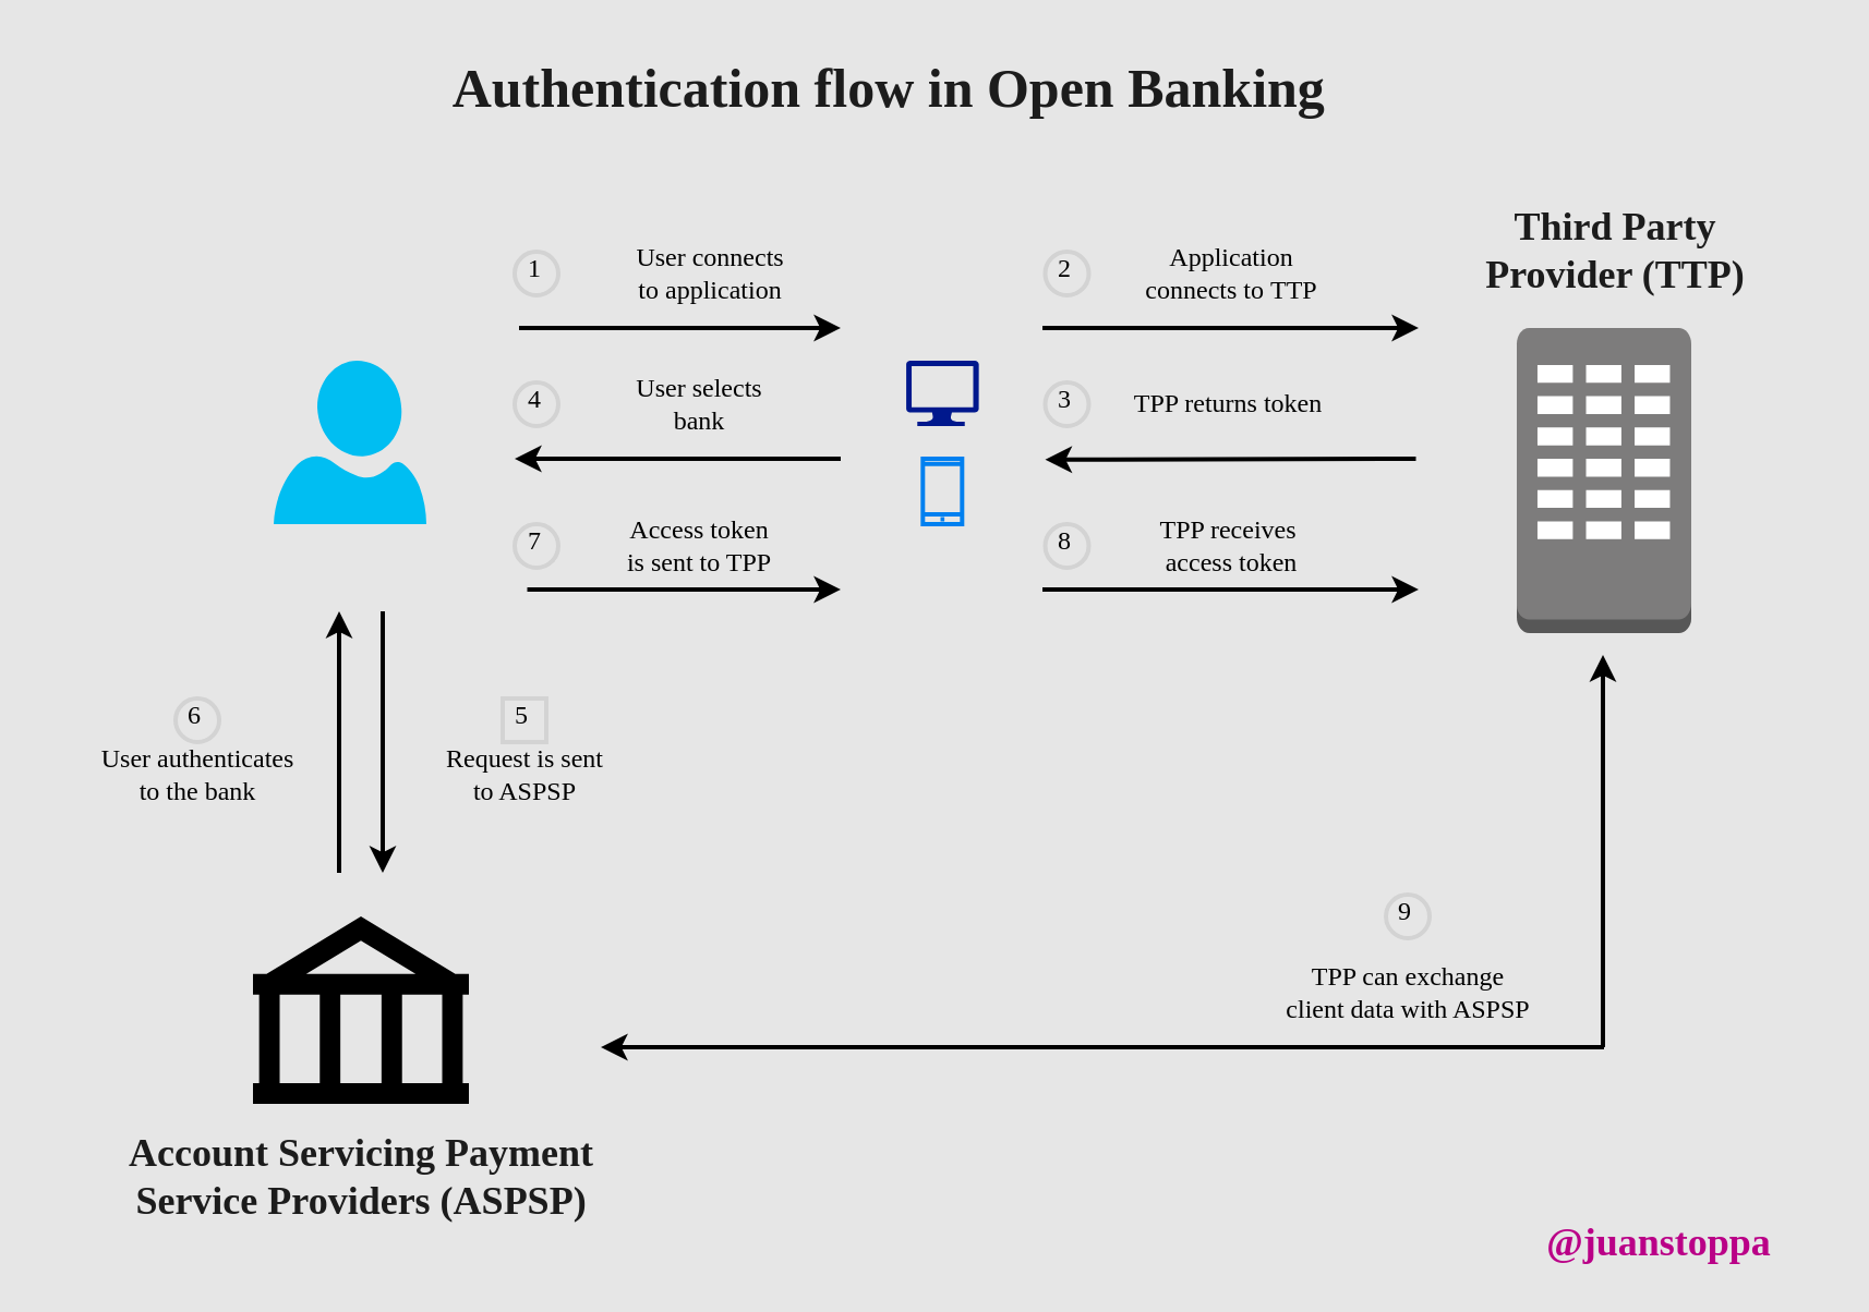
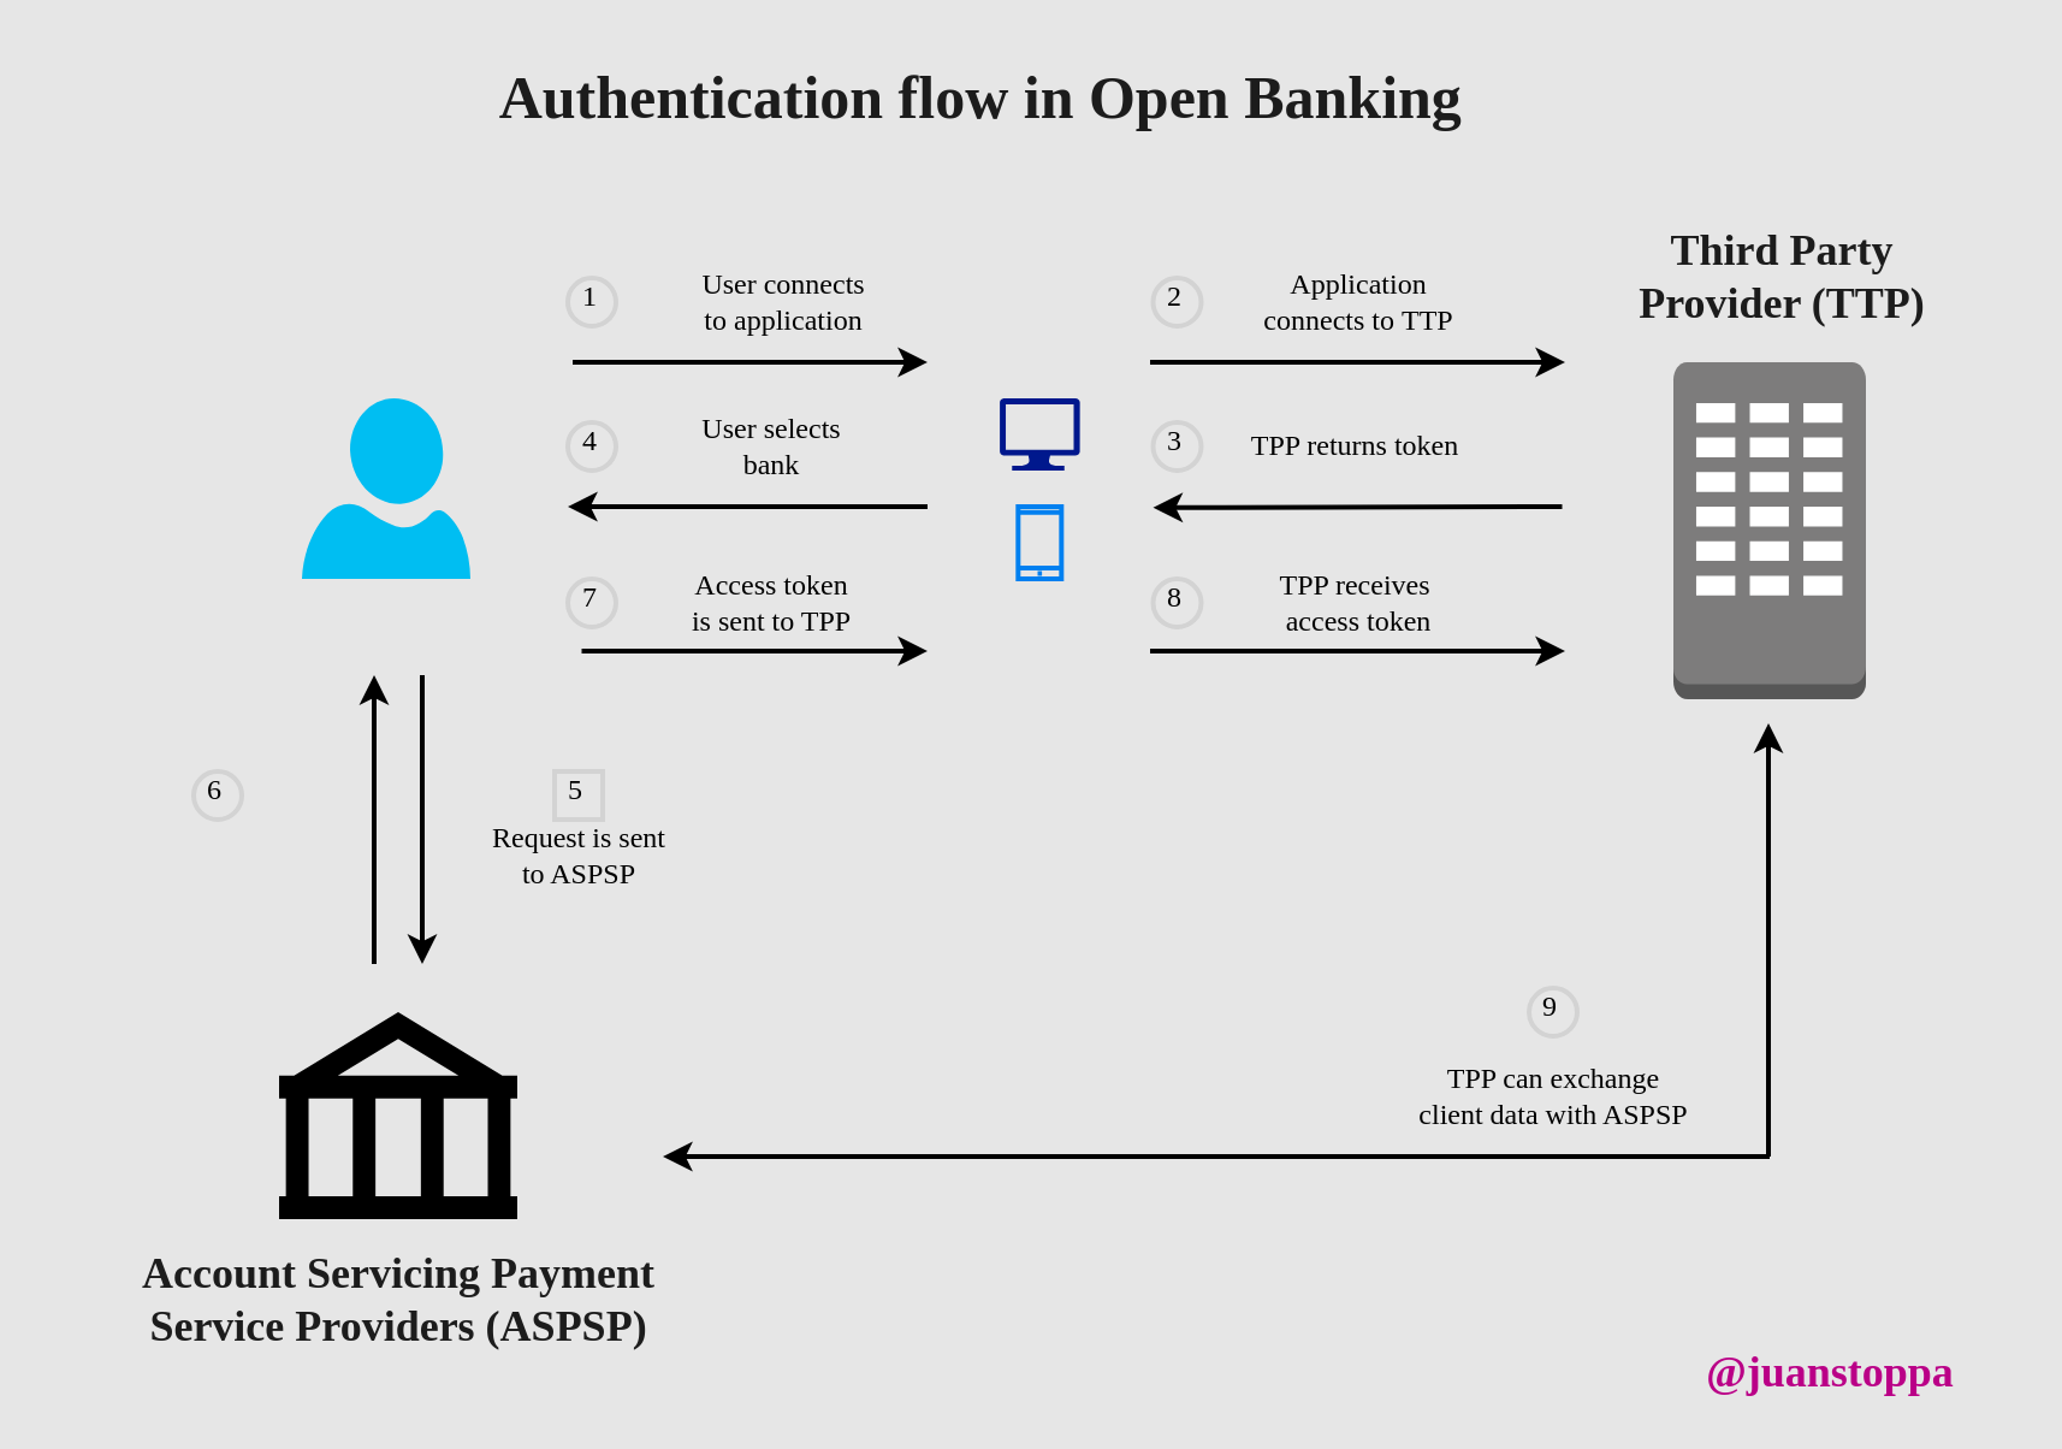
  <mxCell id="0" />
  <mxCell id="1" parent="0" />
  <mxCell id="2" value="" style="verticalLabelPosition=bottom;html=1;verticalAlign=top;align=center;strokeColor=none;fillColor=#00BEF2;shape=mxgraph.azure.user;fontFamily=Verdana;" vertex="1" parent="1"><mxGeometry x="125" y="165" width="70" height="75" as="geometry" /></mxCell>
  <mxCell id="3" value="" style="aspect=fixed;pointerEvents=1;shadow=0;dashed=0;html=1;strokeColor=none;labelPosition=center;verticalLabelPosition=bottom;verticalAlign=top;align=center;fillColor=#00188D;shape=mxgraph.azure.computer;fontFamily=Verdana;" vertex="1" parent="1"><mxGeometry x="415" y="165" width="33.33" height="30" as="geometry" /></mxCell>
  <mxCell id="4" value="" style="html=1;verticalLabelPosition=bottom;align=center;labelBackgroundColor=none;verticalAlign=top;strokeWidth=2;strokeColor=#0080F0;shadow=0;dashed=0;shape=mxgraph.ios7.icons.smartphone;fontFamily=Verdana;fillColor=none;" vertex="1" parent="1"><mxGeometry x="422.66" y="210" width="18" height="30" as="geometry" /></mxCell>
  <mxCell id="5" value="" style="endArrow=classic;html=1;strokeWidth=2;fontFamily=Verdana;" edge="1" parent="1"><mxGeometry width="50" height="50" relative="1" as="geometry"><mxPoint x="237.5" y="150" as="sourcePoint" /><mxPoint x="385" y="150" as="targetPoint" /></mxGeometry></mxCell>
  <mxCell id="6" value="User connects &lt;br&gt;to application" style="text;html=1;resizable=0;autosize=1;align=center;verticalAlign=middle;points=[];fillColor=none;strokeColor=none;rounded=0;fontFamily=Verdana;" vertex="1" parent="1"><mxGeometry x="275" y="110" width="100" height="30" as="geometry" /></mxCell>
  <mxCell id="7" value="1" style="ellipse;whiteSpace=wrap;html=1;aspect=fixed;strokeWidth=2;fontFamily=Verdana;spacingBottom=4;spacingRight=2;strokeColor=#d3d3d3;labelBackgroundColor=none;fillColor=none;" vertex="1" parent="1"><mxGeometry x="235.5" y="115" width="20" height="20" as="geometry" /></mxCell>
  <mxCell id="8" value="" style="outlineConnect=0;dashed=0;verticalLabelPosition=bottom;verticalAlign=top;align=center;html=1;shape=mxgraph.aws3.corporate_data_center;fillColor=#7D7C7C;gradientColor=none;fontFamily=Verdana;labelBackgroundColor=none;" vertex="1" parent="1"><mxGeometry x="695" y="150" width="80" height="140" as="geometry" /></mxCell>
  <mxCell id="9" value="" style="endArrow=classic;html=1;strokeWidth=2;fontFamily=Verdana;" edge="1" parent="1"><mxGeometry width="50" height="50" relative="1" as="geometry"><mxPoint x="477.5" y="150" as="sourcePoint" /><mxPoint x="650" y="150" as="targetPoint" /></mxGeometry></mxCell>
  <mxCell id="10" value="Application &lt;br&gt;connects to&amp;nbsp;TTP" style="text;html=1;resizable=0;autosize=1;align=center;verticalAlign=middle;points=[];fillColor=none;strokeColor=none;rounded=0;fontFamily=Verdana;" vertex="1" parent="1"><mxGeometry x="508.75" y="110" width="110" height="30" as="geometry" /></mxCell>
  <mxCell id="11" value="2" style="ellipse;whiteSpace=wrap;html=1;aspect=fixed;strokeWidth=2;fontFamily=Verdana;spacingBottom=4;spacingRight=2;strokeColor=#d3d3d3;fillColor=none;" vertex="1" parent="1"><mxGeometry x="478.75" y="115" width="20" height="20" as="geometry" /></mxCell>
  <mxCell id="12" value="" style="endArrow=classic;html=1;strokeWidth=2;fontFamily=Verdana;" edge="1" parent="1"><mxGeometry width="50" height="50" relative="1" as="geometry"><mxPoint x="648.75" y="210" as="sourcePoint" /><mxPoint x="478.75" y="210.43" as="targetPoint" /></mxGeometry></mxCell>
  <mxCell id="13" value="TPP returns token&amp;nbsp;" style="text;html=1;resizable=0;autosize=1;align=center;verticalAlign=middle;points=[];fillColor=none;strokeColor=none;rounded=0;fontFamily=Verdana;" vertex="1" parent="1"><mxGeometry x="498.75" y="175" width="130" height="20" as="geometry" /></mxCell>
  <mxCell id="14" value="3" style="ellipse;whiteSpace=wrap;html=1;aspect=fixed;strokeWidth=2;fontFamily=Verdana;spacingBottom=4;spacingRight=2;strokeColor=#d3d3d3;fillColor=none;" vertex="1" parent="1"><mxGeometry x="478.75" y="175" width="20" height="20" as="geometry" /></mxCell>
  <mxCell id="15" value="" style="endArrow=classic;html=1;strokeWidth=2;fontFamily=Verdana;" edge="1" parent="1"><mxGeometry width="50" height="50" relative="1" as="geometry"><mxPoint x="385" y="210" as="sourcePoint" /><mxPoint x="235.5" y="210" as="targetPoint" /></mxGeometry></mxCell>
  <mxCell id="16" value="User selects &lt;br&gt;bank" style="text;html=1;resizable=0;autosize=1;align=center;verticalAlign=middle;points=[];fillColor=none;strokeColor=none;rounded=0;fontFamily=Verdana;" vertex="1" parent="1"><mxGeometry x="275" y="170" width="90" height="30" as="geometry" /></mxCell>
  <mxCell id="17" value="4" style="ellipse;whiteSpace=wrap;html=1;aspect=fixed;strokeWidth=2;fontFamily=Verdana;spacingBottom=4;spacingRight=2;strokeColor=#d3d3d3;fillColor=none;" vertex="1" parent="1"><mxGeometry x="235.5" y="175" width="20" height="20" as="geometry" /></mxCell>
  <mxCell id="18" value="" style="shape=mxgraph.signs.travel.bank;html=1;pointerEvents=1;fillColor=#000000;strokeColor=none;verticalLabelPosition=bottom;verticalAlign=top;align=center;fontSize=15;fontFamily=Verdana;" vertex="1" parent="1"><mxGeometry x="115.5" y="420" width="99" height="86" as="geometry" /></mxCell>
  <mxCell id="19" value="&lt;span style=&quot;box-sizing: border-box; color: rgba(0, 0, 0, 0.88); font-size: 18px; text-align: left;&quot;&gt;Account Servicing Payment &lt;br&gt;Service Providers (ASPSP)&lt;/span&gt;" style="text;html=1;resizable=0;autosize=1;align=center;verticalAlign=middle;points=[];fillColor=none;strokeColor=none;rounded=0;strokeWidth=3;fontSize=15;fontFamily=Verdana;fontStyle=1;labelBackgroundColor=none;" vertex="1" parent="1"><mxGeometry x="20" y="520" width="290" height="40" as="geometry" /></mxCell>
  <mxCell id="20" value="" style="endArrow=classic;html=1;strokeWidth=2;fontFamily=Verdana;" edge="1" parent="1"><mxGeometry width="50" height="50" relative="1" as="geometry"><mxPoint x="175" y="280" as="sourcePoint" /><mxPoint x="175" y="400" as="targetPoint" /></mxGeometry></mxCell>
- <mxCell id="21" value="User authenticates &lt;br&gt;to the bank" style="text;html=1;resizable=0;autosize=1;align=center;verticalAlign=middle;points=[];fillColor=none;strokeColor=none;rounded=0;fontFamily=Verdana;" vertex="1" parent="1"><mxGeometry x="25" y="340" width="130" height="30" as="geometry" /></mxCell>
  <mxCell id="22" value="" style="endArrow=classic;html=1;strokeWidth=2;fontFamily=Verdana;" edge="1" parent="1"><mxGeometry width="50" height="50" relative="1" as="geometry"><mxPoint x="155" y="400" as="sourcePoint" /><mxPoint x="155" y="280" as="targetPoint" /></mxGeometry></mxCell>
  <mxCell id="23" value="Request is sent &lt;br&gt;to ASPSP" style="text;html=1;resizable=0;autosize=1;align=center;verticalAlign=middle;points=[];fillColor=none;strokeColor=none;rounded=0;fontFamily=Verdana;" vertex="1" parent="1"><mxGeometry x="185" y="340" width="110" height="30" as="geometry" /></mxCell>
  <mxCell id="24" value="5" style="whiteSpace=wrap;html=1;aspect=fixed;strokeWidth=2;fontFamily=Verdana;spacingBottom=4;spacingRight=2;strokeColor=#d3d3d3;fillColor=none;rounded=0;" vertex="1" parent="1"><mxGeometry x="230" y="320" width="20" height="20" as="geometry" /></mxCell>
  <mxCell id="25" value="6" style="ellipse;whiteSpace=wrap;html=1;aspect=fixed;strokeWidth=2;fontFamily=Verdana;spacingBottom=4;spacingRight=2;strokeColor=#d3d3d3;fillColor=none;" vertex="1" parent="1"><mxGeometry x="80" y="320" width="20" height="20" as="geometry" /></mxCell>
  <mxCell id="26" value="" style="endArrow=classic;html=1;strokeWidth=2;fontFamily=Verdana;" edge="1" parent="1"><mxGeometry width="50" height="50" relative="1" as="geometry"><mxPoint x="241.25" y="270" as="sourcePoint" /><mxPoint x="385" y="270" as="targetPoint" /></mxGeometry></mxCell>
  <mxCell id="27" value="Access token &lt;br&gt;is sent to TPP" style="text;html=1;resizable=0;autosize=1;align=center;verticalAlign=middle;points=[];fillColor=none;strokeColor=none;rounded=0;fontFamily=Verdana;" vertex="1" parent="1"><mxGeometry x="270" y="235" width="100" height="30" as="geometry" /></mxCell>
  <mxCell id="28" value="7" style="ellipse;whiteSpace=wrap;html=1;aspect=fixed;strokeWidth=2;fontFamily=Verdana;spacingBottom=4;spacingRight=2;strokeColor=#d3d3d3;direction=south;fillColor=none;" vertex="1" parent="1"><mxGeometry x="235.5" y="240" width="20" height="20" as="geometry" /></mxCell>
  <mxCell id="29" value="TPP receives&amp;nbsp;&lt;br&gt;access token" style="text;html=1;resizable=0;autosize=1;align=center;verticalAlign=middle;points=[];fillColor=none;strokeColor=none;rounded=0;fontFamily=Verdana;" vertex="1" parent="1"><mxGeometry x="513.75" y="235" width="100" height="30" as="geometry" /></mxCell>
  <mxCell id="30" value="8" style="ellipse;whiteSpace=wrap;html=1;aspect=fixed;strokeWidth=2;fontFamily=Verdana;spacingBottom=4;spacingRight=2;strokeColor=#d3d3d3;fillColor=none;" vertex="1" parent="1"><mxGeometry x="478.75" y="240" width="20" height="20" as="geometry" /></mxCell>
  <mxCell id="31" value="" style="endArrow=classic;html=1;strokeWidth=2;fontFamily=Verdana;" edge="1" parent="1"><mxGeometry width="50" height="50" relative="1" as="geometry"><mxPoint x="477.5" y="270" as="sourcePoint" /><mxPoint x="650" y="270" as="targetPoint" /></mxGeometry></mxCell>
  <mxCell id="32" value="TPP can exchange &lt;br&gt;client data with ASPSP" style="text;html=1;resizable=0;autosize=1;align=center;verticalAlign=middle;points=[];fillColor=none;strokeColor=none;rounded=0;fontFamily=Verdana;" vertex="1" parent="1"><mxGeometry x="570" y="440" width="150" height="30" as="geometry" /></mxCell>
  <mxCell id="33" value="9" style="ellipse;whiteSpace=wrap;html=1;aspect=fixed;strokeWidth=2;fontFamily=Tahoma;spacingBottom=4;spacingRight=2;strokeColor=#d3d3d3;fillColor=none;" vertex="1" parent="1"><mxGeometry x="635" y="410" width="20" height="20" as="geometry" /></mxCell>
  <mxCell id="34" value="" style="endArrow=classic;html=1;strokeWidth=2;fontFamily=Verdana;fontSize=15;" edge="1" parent="1"><mxGeometry width="50" height="50" relative="1" as="geometry"><mxPoint x="735" y="480" as="sourcePoint" /><mxPoint x="275" y="480" as="targetPoint" /></mxGeometry></mxCell>
  <mxCell id="35" value="" style="endArrow=classic;html=1;strokeWidth=2;fontFamily=Verdana;" edge="1" parent="1"><mxGeometry width="50" height="50" relative="1" as="geometry"><mxPoint x="734.5" y="480" as="sourcePoint" /><mxPoint x="734.5" y="300" as="targetPoint" /></mxGeometry></mxCell>
  <mxCell id="36" value="&lt;span style=&quot;box-sizing: border-box; color: rgba(0, 0, 0, 0.88); font-size: 18px; text-align: left;&quot;&gt;Third Party &lt;br&gt;Provider (TTP)&lt;/span&gt;" style="text;html=1;resizable=0;autosize=1;align=center;verticalAlign=middle;points=[];fillColor=none;strokeColor=none;rounded=0;strokeWidth=3;fontSize=15;fontFamily=Verdana;fontStyle=1;labelBackgroundColor=none;" vertex="1" parent="1"><mxGeometry x="645" y="95" width="190" height="40" as="geometry" /></mxCell>
  <mxCell id="37" value="&lt;span style=&quot;box-sizing: border-box; color: rgba(0, 0, 0, 0.88); font-size: 25px; text-align: left;&quot;&gt;Authentication flow in Open Banking&amp;nbsp;&lt;/span&gt;" style="text;html=1;resizable=0;autosize=1;align=center;verticalAlign=middle;points=[];fillColor=none;strokeColor=none;rounded=0;strokeWidth=3;fontSize=25;fontFamily=Verdana;fontStyle=1;labelBackgroundColor=none;" vertex="1" parent="1"><mxGeometry x="139.5" y="20" width="540" height="40" as="geometry" /></mxCell>
  <mxCell id="38" value="&lt;div style=&quot;text-align: left&quot;&gt;&lt;font color=&quot;rgba(0, 0, 0, 0.878)&quot;&gt;&lt;span style=&quot;font-size: 18px;&quot;&gt;@juanstoppa&lt;/span&gt;&lt;/font&gt;&lt;/div&gt;" style="text;html=1;resizable=0;autosize=1;align=center;verticalAlign=middle;points=[];strokeColor=none;rounded=0;strokeWidth=3;fontSize=15;fontFamily=Verdana;fontStyle=1;labelBackgroundColor=none;" vertex="1" parent="1"><mxGeometry x="685" y="560" width="150" height="20" as="geometry" /></mxCell>
